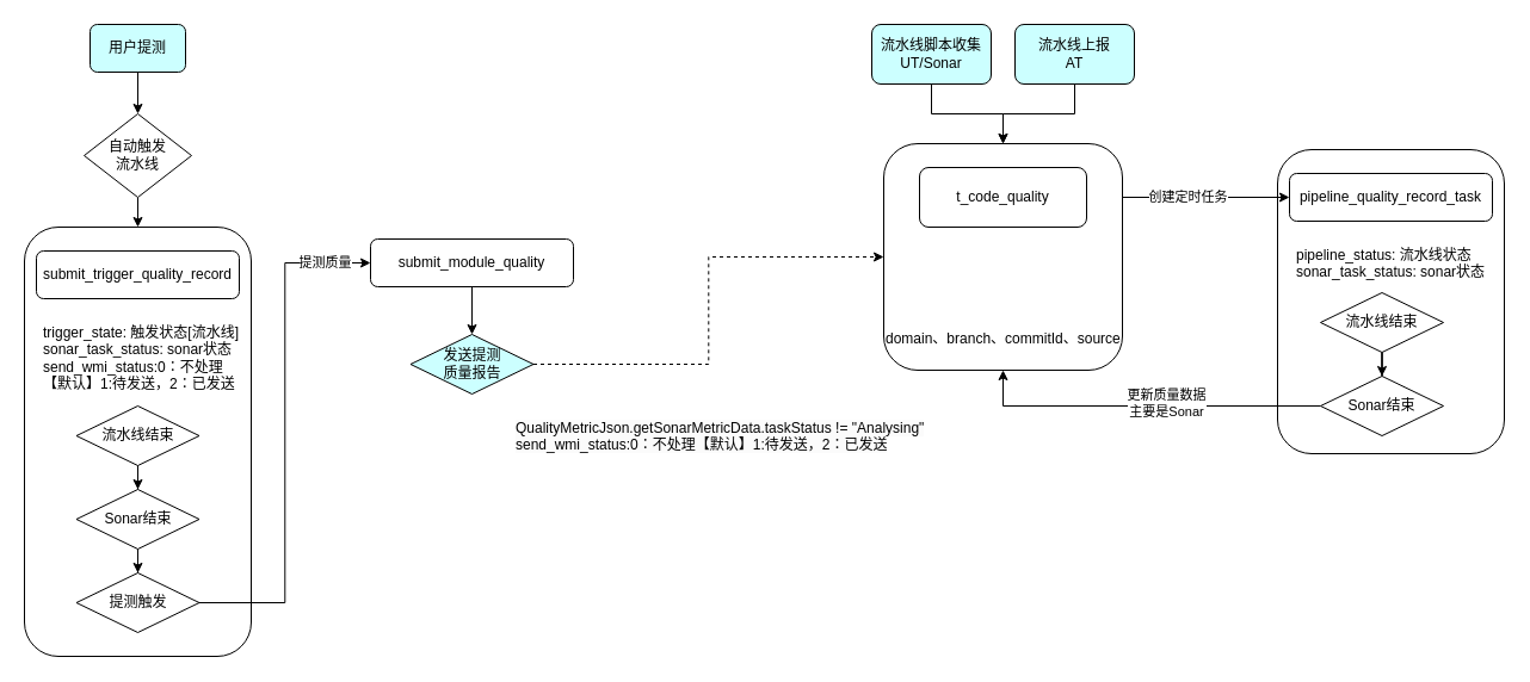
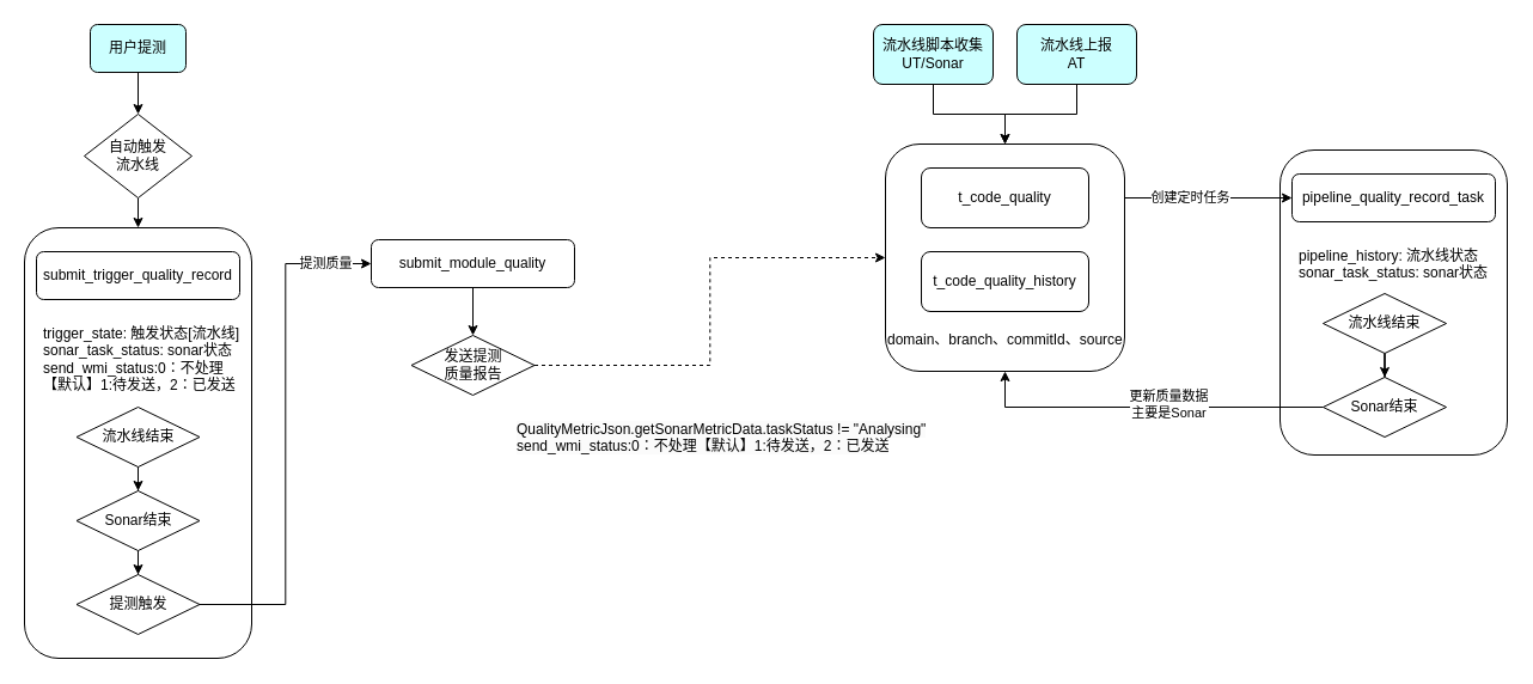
  <mxCell id="0" />
  <mxCell id="1" parent="0" />
  <mxCell id="2" value="" style="group" vertex="1" connectable="0" parent="1"><mxGeometry x="730" y="20" width="530" height="360" as="geometry" /></mxCell>
  <mxCell id="3" style="edgeStyle=orthogonalEdgeStyle;rounded=0;orthogonalLoop=1;jettySize=auto;html=1;entryX=0.5;entryY=0;entryDx=0;entryDy=0;" edge="1" parent="2" source="4" target="20"><mxGeometry relative="1" as="geometry" /></mxCell>
  <mxCell id="4" value="流水线脚本收集UT/Sonar" style="rounded=1;whiteSpace=wrap;html=1;fillColor=#CCFFFF;" vertex="1" parent="2"><mxGeometry width="100" height="50" as="geometry" /></mxCell>
  <mxCell id="5" style="edgeStyle=orthogonalEdgeStyle;rounded=0;orthogonalLoop=1;jettySize=auto;html=1;entryX=0.5;entryY=0;entryDx=0;entryDy=0;" edge="1" parent="2" source="6" target="20"><mxGeometry relative="1" as="geometry" /></mxCell>
  <mxCell id="6" value="&lt;div&gt;&lt;span style=&quot;background-color: initial;&quot;&gt;流水线上报&lt;/span&gt;&lt;/div&gt;&lt;div&gt;&lt;span style=&quot;background-color: initial;&quot;&gt;AT&lt;/span&gt;&lt;br&gt;&lt;/div&gt;" style="rounded=1;whiteSpace=wrap;html=1;fillColor=#CCFFFF;" vertex="1" parent="2"><mxGeometry x="120" width="100" height="50" as="geometry" /></mxCell>
  <mxCell id="7" value="" style="group" vertex="1" connectable="0" parent="2"><mxGeometry x="340" y="105" width="190" height="255" as="geometry" /></mxCell>
  <mxCell id="8" value="" style="rounded=1;whiteSpace=wrap;html=1;" vertex="1" parent="7"><mxGeometry width="190" height="255" as="geometry" /></mxCell>
  <mxCell id="9" value="" style="group" vertex="1" connectable="0" parent="7"><mxGeometry x="10" y="20" width="173.5" height="220" as="geometry" /></mxCell>
  <mxCell id="10" value="pipeline_quality_record_task" style="rounded=1;whiteSpace=wrap;html=1;" vertex="1" parent="9"><mxGeometry width="170" height="40" as="geometry" /></mxCell>
- <mxCell id="11" value="pipeline_status: 流水线状态&lt;div&gt;sonar_task_status: sonar状态&lt;/div&gt;&lt;div&gt;&lt;br&gt;&lt;/div&gt;" style="text;html=1;align=left;verticalAlign=top;whiteSpace=wrap;rounded=0;" vertex="1" parent="9"><mxGeometry x="3.5" y="55" width="170" height="40" as="geometry" /></mxCell>
+ <mxCell id="11" value="pipeline_history: 流水线状态&lt;div&gt;sonar_task_status: sonar状态&lt;/div&gt;&lt;div&gt;&lt;br&gt;&lt;/div&gt;" style="text;html=1;align=left;verticalAlign=top;whiteSpace=wrap;rounded=0;" vertex="1" parent="9"><mxGeometry x="3.5" y="55" width="170" height="40" as="geometry" /></mxCell>
  <mxCell id="12" value="" style="group" vertex="1" connectable="0" parent="9"><mxGeometry x="26" y="100" width="103" height="120" as="geometry" /></mxCell>
  <mxCell id="13" style="edgeStyle=orthogonalEdgeStyle;rounded=0;orthogonalLoop=1;jettySize=auto;html=1;entryX=0.5;entryY=0;entryDx=0;entryDy=0;" edge="1" parent="12" source="14" target="15"><mxGeometry relative="1" as="geometry" /></mxCell>
  <mxCell id="14" value="流水线结束" style="rhombus;whiteSpace=wrap;html=1;" vertex="1" parent="12"><mxGeometry width="103" height="50" as="geometry" /></mxCell>
  <mxCell id="15" value="Sonar结束" style="rhombus;whiteSpace=wrap;html=1;" vertex="1" parent="12"><mxGeometry y="70" width="103" height="50" as="geometry" /></mxCell>
  <mxCell id="16" style="edgeStyle=orthogonalEdgeStyle;rounded=0;orthogonalLoop=1;jettySize=auto;html=1;entryX=0;entryY=0.5;entryDx=0;entryDy=0;" edge="1" parent="2" source="21" target="10"><mxGeometry relative="1" as="geometry" /></mxCell>
  <mxCell id="17" value="创建定时任务" style="edgeLabel;html=1;align=center;verticalAlign=middle;resizable=0;points=[];" vertex="1" connectable="0" parent="16"><mxGeometry x="-0.015" y="1" relative="1" as="geometry"><mxPoint as="offset" /></mxGeometry></mxCell>
  <mxCell id="18" style="edgeStyle=orthogonalEdgeStyle;rounded=0;orthogonalLoop=1;jettySize=auto;html=1;entryX=0.5;entryY=1;entryDx=0;entryDy=0;" edge="1" parent="2" source="15" target="20"><mxGeometry relative="1" as="geometry" /></mxCell>
  <mxCell id="19" value="更新质量数据&lt;div&gt;主要是Sonar&lt;/div&gt;" style="edgeLabel;html=1;align=center;verticalAlign=middle;resizable=0;points=[];" vertex="1" connectable="0" parent="18"><mxGeometry x="-0.125" y="-3" relative="1" as="geometry"><mxPoint as="offset" /></mxGeometry></mxCell>
  <mxCell id="20" value="" style="rounded=1;whiteSpace=wrap;html=1;" vertex="1" parent="2"><mxGeometry x="10" y="100" width="200" height="190" as="geometry" /></mxCell>
  <mxCell id="21" value="&lt;div&gt;t_code_quality&lt;/div&gt;" style="rounded=1;whiteSpace=wrap;html=1;" vertex="1" parent="2"><mxGeometry x="40" y="120" width="140" height="50" as="geometry" /></mxCell>
+ <mxCell id="22" value="&lt;div&gt;t_code_quality_history&lt;/div&gt;" style="rounded=1;whiteSpace=wrap;html=1;" vertex="1" parent="2"><mxGeometry x="40" y="190" width="140" height="50" as="geometry" /></mxCell>
  <mxCell id="23" value="domain、branch、commitId、source" style="text;html=1;align=left;verticalAlign=top;whiteSpace=wrap;rounded=0;" vertex="1" parent="2"><mxGeometry x="10" y="250" width="200" height="30" as="geometry" /></mxCell>
  <mxCell id="24" style="edgeStyle=orthogonalEdgeStyle;rounded=0;orthogonalLoop=1;jettySize=auto;html=1;entryX=0;entryY=0.5;entryDx=0;entryDy=0;dashed=1;" edge="1" parent="1" source="37" target="20"><mxGeometry relative="1" as="geometry" /></mxCell>
  <mxCell id="25" value="" style="rounded=1;whiteSpace=wrap;html=1;container=0;" vertex="1" parent="1"><mxGeometry x="20" y="190" width="190" height="360" as="geometry" /></mxCell>
  <mxCell id="26" value="&lt;div&gt;submit_trigger_quality_record&lt;br&gt;&lt;/div&gt;" style="rounded=1;whiteSpace=wrap;html=1;container=0;" vertex="1" parent="1"><mxGeometry x="30" y="210" width="170" height="40" as="geometry" /></mxCell>
  <mxCell id="27" value="trigger_state: 触发状态[流水线]&lt;div&gt;sonar_task_status: sonar状态&lt;/div&gt;&lt;div&gt;send_wmi_status:0：不处理【默认】1:待发送，2：已发送&lt;/div&gt;" style="text;html=1;align=left;verticalAlign=top;whiteSpace=wrap;rounded=0;container=0;" vertex="1" parent="1"><mxGeometry x="33.5" y="265" width="166.5" height="65" as="geometry" /></mxCell>
  <mxCell id="28" style="edgeStyle=orthogonalEdgeStyle;rounded=0;orthogonalLoop=1;jettySize=auto;html=1;entryX=0.5;entryY=0;entryDx=0;entryDy=0;" edge="1" parent="1" source="29" target="31"><mxGeometry relative="1" as="geometry" /></mxCell>
  <mxCell id="29" value="流水线结束" style="rhombus;whiteSpace=wrap;html=1;container=0;" vertex="1" parent="1"><mxGeometry x="63.5" y="340" width="103" height="50" as="geometry" /></mxCell>
  <mxCell id="30" style="edgeStyle=orthogonalEdgeStyle;rounded=0;orthogonalLoop=1;jettySize=auto;html=1;entryX=0.5;entryY=0;entryDx=0;entryDy=0;" edge="1" parent="1" source="31" target="34"><mxGeometry relative="1" as="geometry" /></mxCell>
  <mxCell id="31" value="Sonar结束" style="rhombus;whiteSpace=wrap;html=1;container=0;" vertex="1" parent="1"><mxGeometry x="63.5" y="410" width="103" height="50" as="geometry" /></mxCell>
  <mxCell id="32" style="edgeStyle=orthogonalEdgeStyle;rounded=0;orthogonalLoop=1;jettySize=auto;html=1;entryX=0;entryY=0.5;entryDx=0;entryDy=0;" edge="1" parent="1" source="34" target="36"><mxGeometry relative="1" as="geometry" /></mxCell>
  <mxCell id="33" value="提测质量" style="edgeLabel;html=1;align=center;verticalAlign=middle;resizable=0;points=[];container=0;" vertex="1" connectable="0" parent="32"><mxGeometry x="0.818" y="1" relative="1" as="geometry"><mxPoint as="offset" /></mxGeometry></mxCell>
  <mxCell id="34" value="提测触发" style="rhombus;whiteSpace=wrap;html=1;container=0;" vertex="1" parent="1"><mxGeometry x="63.5" y="480" width="103" height="50" as="geometry" /></mxCell>
  <mxCell id="35" style="edgeStyle=orthogonalEdgeStyle;rounded=0;orthogonalLoop=1;jettySize=auto;html=1;" edge="1" parent="1" source="36" target="37"><mxGeometry relative="1" as="geometry" /></mxCell>
  <mxCell id="36" value="&lt;div&gt;submit_module_quality&lt;br&gt;&lt;/div&gt;" style="rounded=1;whiteSpace=wrap;html=1;container=0;" vertex="1" parent="1"><mxGeometry x="310" y="200" width="170" height="40" as="geometry" /></mxCell>
- <mxCell id="37" value="发送提测&lt;div&gt;质量报告&lt;/div&gt;" style="rhombus;whiteSpace=wrap;html=1;container=0;fillColor=#ccffff;" vertex="1" parent="1"><mxGeometry x="343.5" y="280" width="103" height="50" as="geometry" /></mxCell>
+ <mxCell id="37" value="发送提测&lt;div&gt;质量报告&lt;/div&gt;" style="rhombus;whiteSpace=wrap;html=1;container=0;" vertex="1" parent="1"><mxGeometry x="343.5" y="280" width="103" height="50" as="geometry" /></mxCell>
  <mxCell id="38" style="edgeStyle=orthogonalEdgeStyle;rounded=0;orthogonalLoop=1;jettySize=auto;html=1;entryX=0.5;entryY=0;entryDx=0;entryDy=0;" edge="1" parent="1" source="41" target="25"><mxGeometry relative="1" as="geometry" /></mxCell>
  <mxCell id="39" style="edgeStyle=orthogonalEdgeStyle;rounded=0;orthogonalLoop=1;jettySize=auto;html=1;entryX=0.5;entryY=0;entryDx=0;entryDy=0;" edge="1" parent="1" source="40" target="41"><mxGeometry relative="1" as="geometry" /></mxCell>
  <mxCell id="40" value="用户提测" style="rounded=1;whiteSpace=wrap;html=1;fillColor=#CCFFFF;container=0;" vertex="1" parent="1"><mxGeometry x="75" y="20" width="80" height="40" as="geometry" /></mxCell>
  <mxCell id="41" value="自动触发&lt;div&gt;流水线&lt;/div&gt;" style="rhombus;whiteSpace=wrap;html=1;container=0;" vertex="1" parent="1"><mxGeometry x="70" y="95" width="90" height="70" as="geometry" /></mxCell>
  <mxCell id="42" value="&lt;div&gt;&lt;span style=&quot;orphans: 2; text-align: left; text-indent: 0px; widows: 2; background-color: rgb(251, 251, 251); text-decoration-thickness: initial; text-decoration-style: initial; text-decoration-color: initial; float: none; display: inline !important;&quot;&gt;QualityMetricJson.getSonarMetricData.taskStatus != &quot;Analysing&quot;&lt;br&gt;&lt;/span&gt;&lt;/div&gt;&lt;span style=&quot;color: rgb(0, 0, 0); font-family: Helvetica; font-size: 12px; font-style: normal; font-variant-ligatures: normal; font-variant-caps: normal; font-weight: 400; letter-spacing: normal; orphans: 2; text-align: left; text-indent: 0px; text-transform: none; widows: 2; word-spacing: 0px; -webkit-text-stroke-width: 0px; white-space: normal; background-color: rgb(251, 251, 251); text-decoration-thickness: initial; text-decoration-style: initial; text-decoration-color: initial; display: inline !important; float: none;&quot;&gt;send_wmi_status:0：不处理【默认】1:待发送，2：已发送&lt;/span&gt;" style="text;whiteSpace=wrap;html=1;" vertex="1" parent="1"><mxGeometry x="430" y="345" width="373.5" height="50" as="geometry" /></mxCell>
